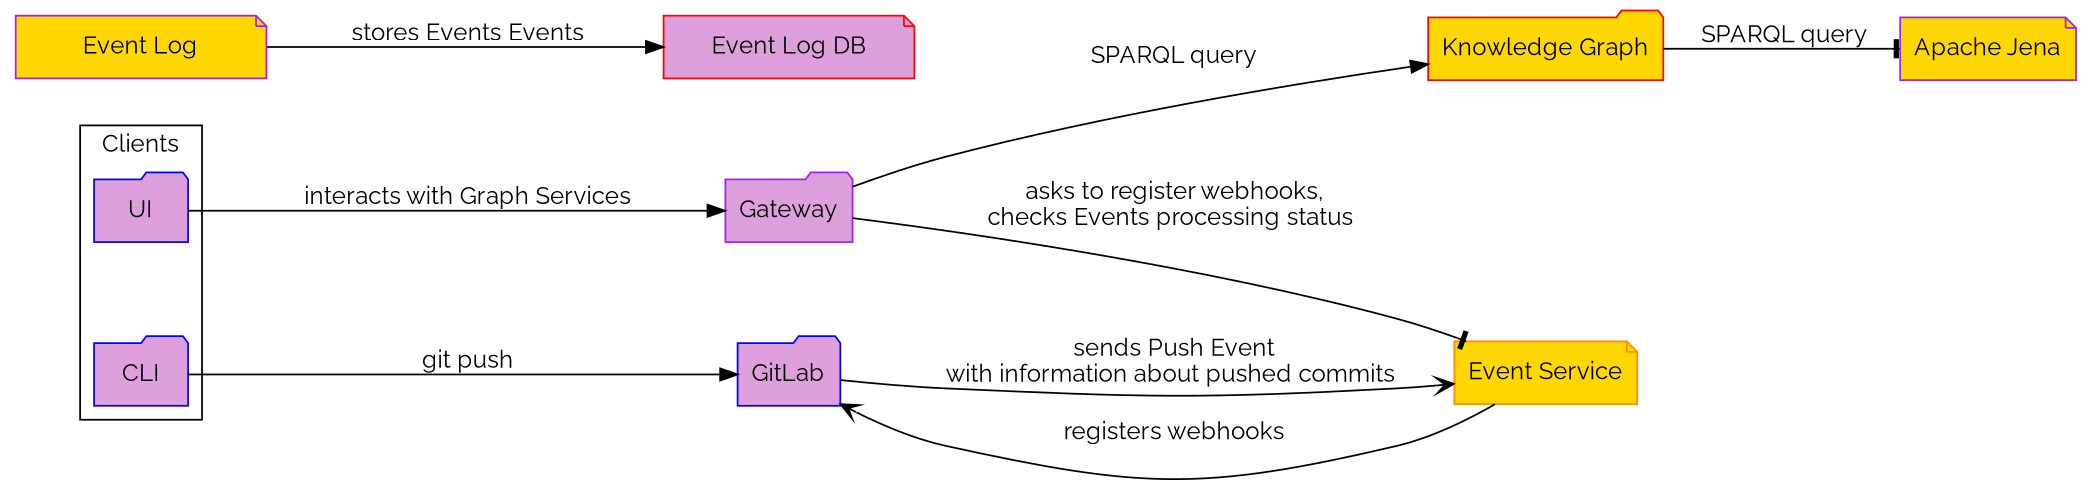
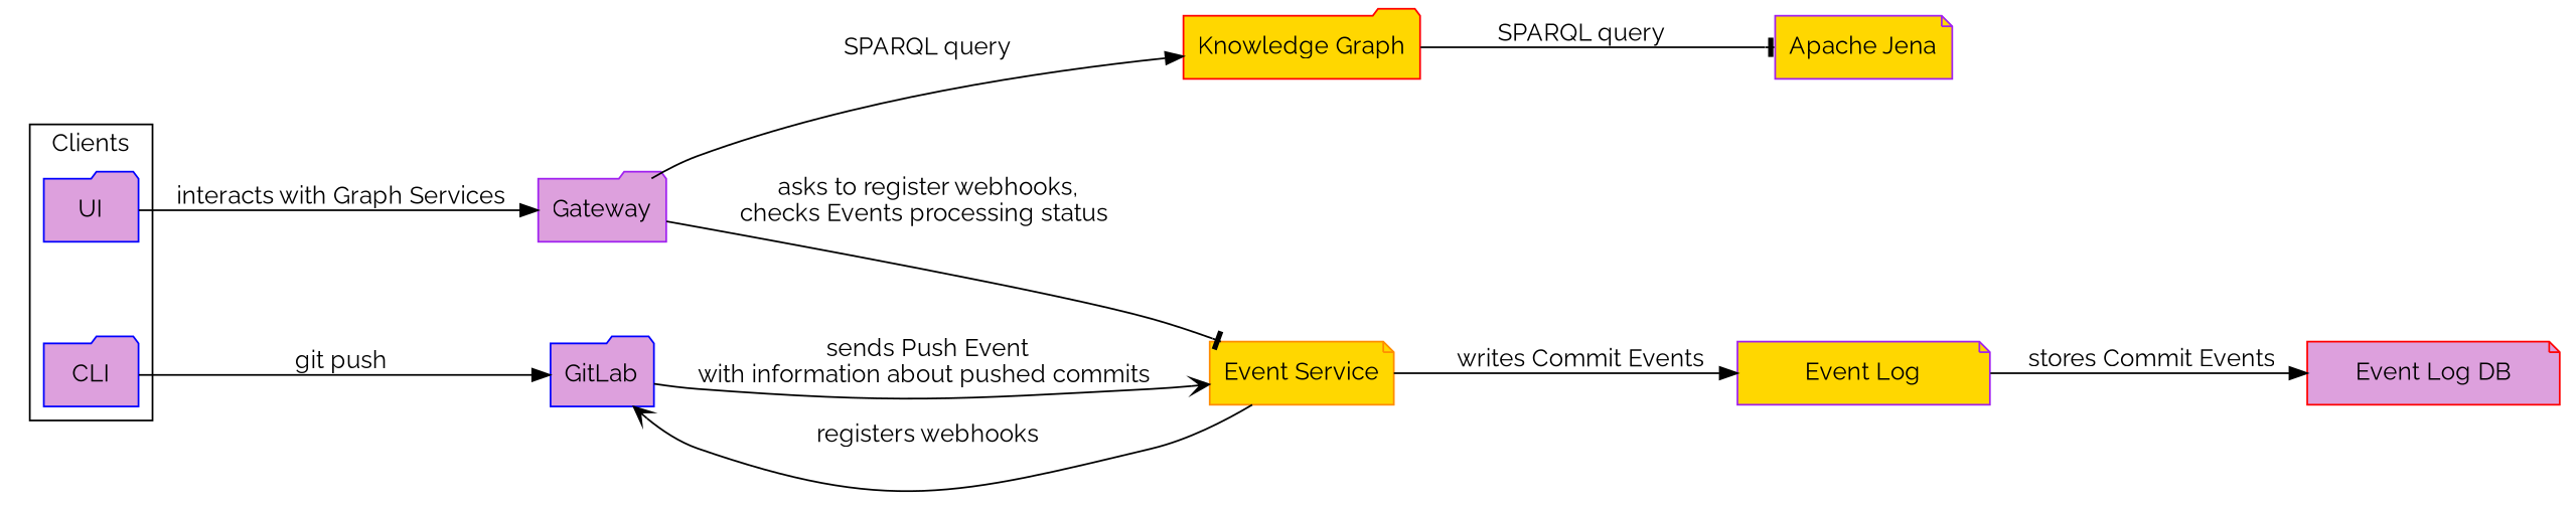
  strict digraph {
    compound=true
    fontname=Raleway
    newrank=true
    nodesep=0.8
    rankdir=LR
    node [color=blue fillcolor=plum fontname=Raleway shape=folder style="filled,rounded"]
    edge [arrowhead=normal fontname=Raleway]
    UI
    CLI
    Gateway [color=purple]
    GitLab
    n5 [color=darkorange fillcolor=gold label="Event Service" shape=note]
    n6 [color=purple fillcolor=gold label="Event Log" shape=note width=2.0]
    n7 [color=red fillcolor=gold label="Knowledge Graph"]
    n8 [color=red label="Event Log DB" shape=note width=2.0]
    n9 [color=purple fillcolor=gold label="Apache Jena" shape=note]
    subgraph cluster_1 {
      label=Clients
      subgraph sub_2 {
        label=Clients
        rank=same
        UI
        CLI
      }
    }
    UI -> Gateway [label=" interacts with Graph Services"]
    CLI -> GitLab [label=" git push"]
    Gateway -> n5 [arrowhead=tee label=" asks to register webhooks,\nchecks Events processing status"]
    Gateway -> n7 [label=" SPARQL query"]
    GitLab -> n5 [arrowhead=vee label=" sends Push Event\nwith information about pushed commits"]
    n5 -> GitLab [arrowhead=vee label=" registers webhooks"]
-   n6 -> n8 [label=" stores Events Events"]
+   n5 -> n6 [label=" writes Commit Events"]
+   n6 -> n8 [label=" stores Commit Events"]
    n7 -> n9 [arrowhead=tee label=" SPARQL query"]
  }
